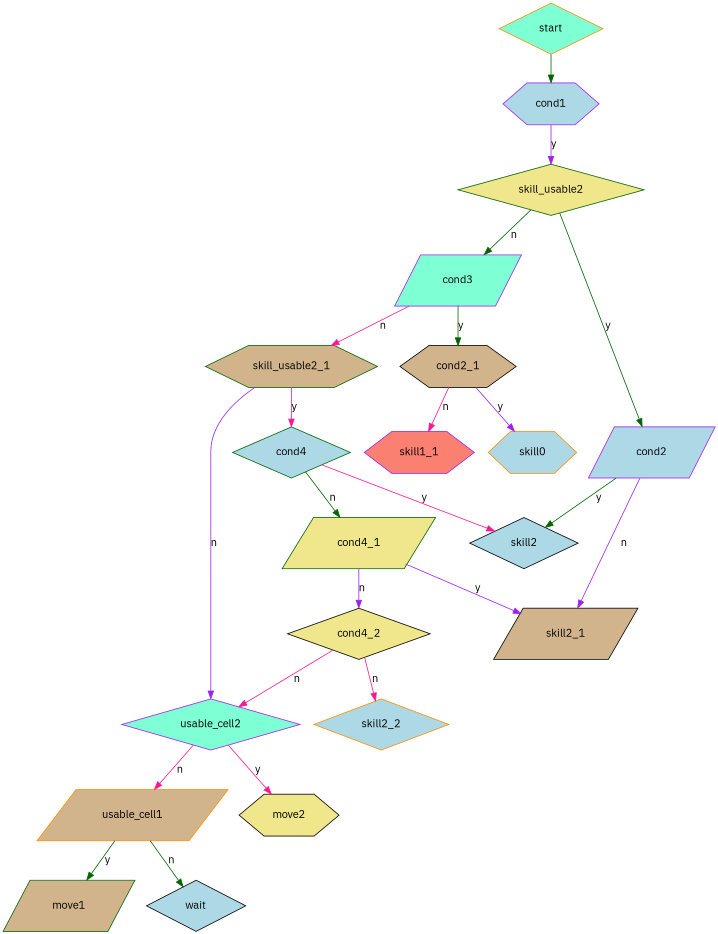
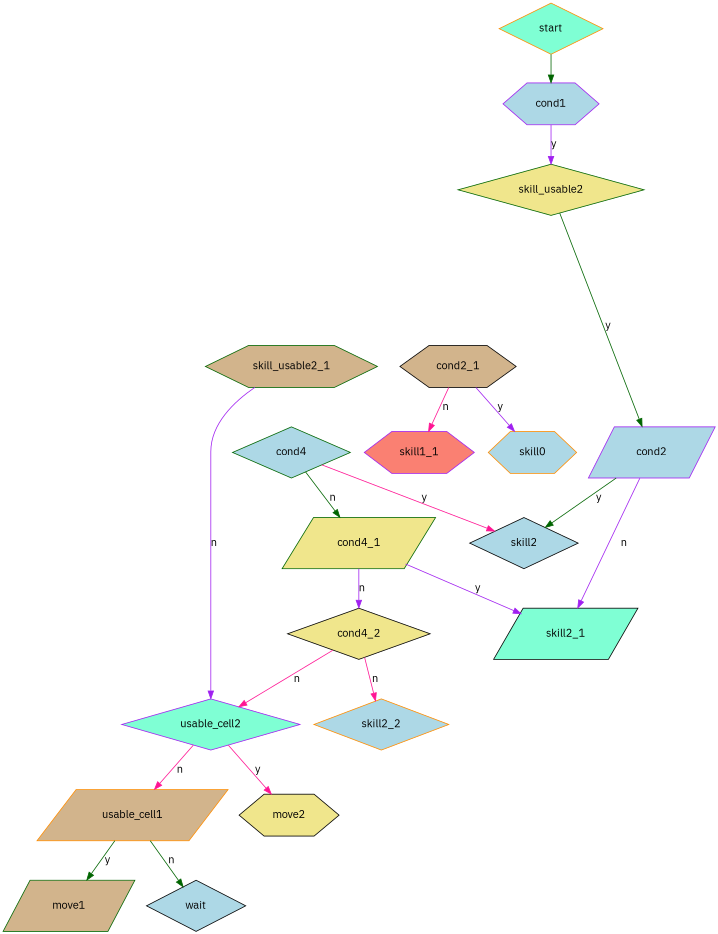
  digraph {
    concentrate=true
    fixedsize=true
    fontname="IBM Plex Sans"
    node [color=black fillcolor=lightblue fontname="IBM Plex Sans" margin="0.25,0.125" shape=diamond style=filled]
    edge [color=darkgreen fontname="IBM Plex Sans"]
    start [color=darkorange fillcolor=aquamarine]
    cond1 [color=purple shape=hexagon]
    skill_usable2 [color=darkgreen fillcolor=khaki]
-   cond3 [color=purple fillcolor=aquamarine shape=parallelogram]
    cond2_1 [fillcolor=tan shape=hexagon]
    skill_usable2_1 [color=darkgreen fillcolor=tan shape=hexagon]
    cond2 [color=purple shape=parallelogram]
    skill2
-   skill2_1 [fillcolor=tan shape=parallelogram]
+   skill2_1 [fillcolor=aquamarine shape=parallelogram]
    n10 [color=darkorange label=skill0 shape=hexagon]
    skill1_1 [color=purple fillcolor=salmon shape=hexagon]
    cond4 [color=darkgreen]
    usable_cell2 [color=purple fillcolor=aquamarine]
    cond4_1 [color=darkgreen fillcolor=khaki shape=parallelogram]
    cond4_2 [fillcolor=khaki]
    skill2_2 [color=darkorange]
    usable_cell1 [color=darkorange fillcolor=tan shape=parallelogram]
    move2 [fillcolor=khaki shape=hexagon]
    move1 [color=darkgreen fillcolor=tan shape=parallelogram]
    wait
    start -> cond1
    cond1 -> skill_usable2 [color=purple label=y]
-   skill_usable2 -> cond3 [label=n]
    skill_usable2 -> cond2 [label=y]
-   cond3 -> cond2_1 [label=y]
-   cond3 -> skill_usable2_1 [color=deeppink label=n]
    cond2_1 -> n10 [color=purple label=y]
    cond2_1 -> skill1_1 [color=deeppink label=n]
-   skill_usable2_1 -> cond4 [color=deeppink label=y]
    skill_usable2_1 -> usable_cell2 [color=purple label=n]
    cond2 -> skill2 [label=y]
    cond2 -> skill2_1 [color=purple label=n]
    cond4 -> skill2 [color=deeppink label=y]
    cond4 -> cond4_1 [label=n]
    usable_cell2 -> usable_cell1 [color=deeppink label=n]
    usable_cell2 -> move2 [color=deeppink label=y]
    cond4_1 -> skill2_1 [color=purple label=y]
    cond4_1 -> cond4_2 [color=purple label=n]
    cond4_2 -> usable_cell2 [color=deeppink label=n]
    cond4_2 -> skill2_2 [color=deeppink label=n]
    usable_cell1 -> move1 [label=y]
    usable_cell1 -> wait [label=n]
  }
